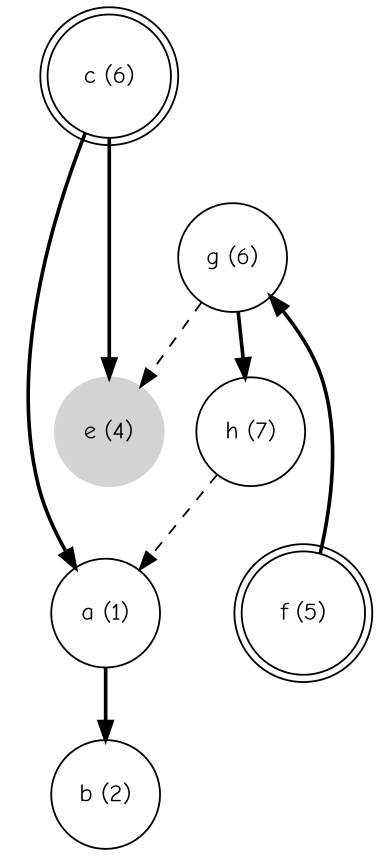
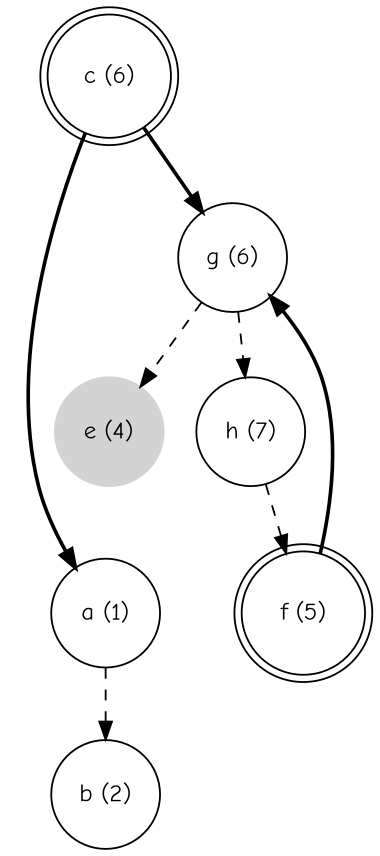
  digraph {
    color=black
    fontcolor=black
    fontname="Comic Neue"
    fontsize=14
    node [color=black fontcolor=black fontname="Comic Neue" fontsize=14 shape=circle]
    edge [color=black fontcolor=black fontname="Comic Neue" fontsize=14 style=bold]
    n1 [label="c (6)" peripheries=2 width=0.833333]
    "a (1)" [width=0.833333]
    "e (4)" [color=lightgray style=filled width=0.833333]
    "b (2)" [width=0.833333]
    "f (5)" [peripheries=2 width=0.833333]
    "g (6)" [width=0.833333]
    "h (7)" [width=0.833333]
    n1 -> "a (1)"
-   n1 -> "e (4)"
-   "a (1)" -> "b (2)"
+   n1 -> "g (6)"
+   "a (1)" -> "b (2)" [style=dashed]
    "f (5)" -> "g (6)"
    "g (6)" -> "e (4)" [style=dashed]
-   "g (6)" -> "h (7)"
-   "h (7)" -> "a (1)" [style=dashed]
+   "g (6)" -> "h (7)" [style=dashed]
+   "h (7)" -> "f (5)" [style=dashed]
  }
